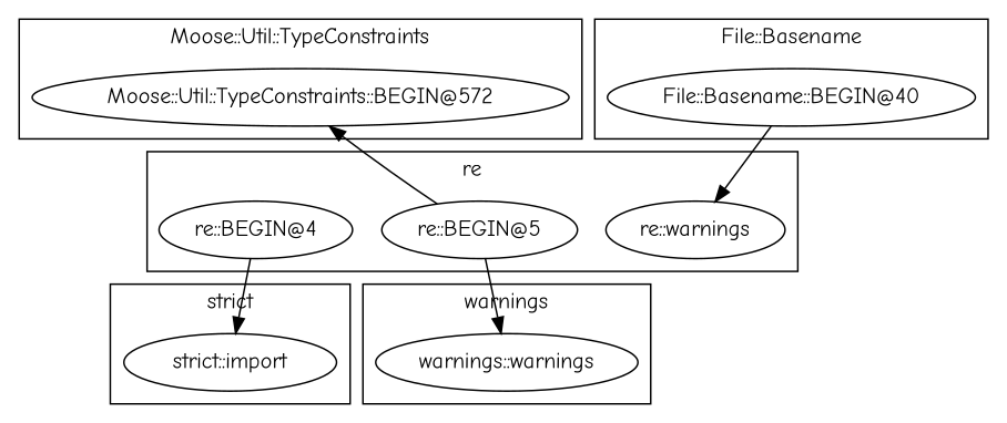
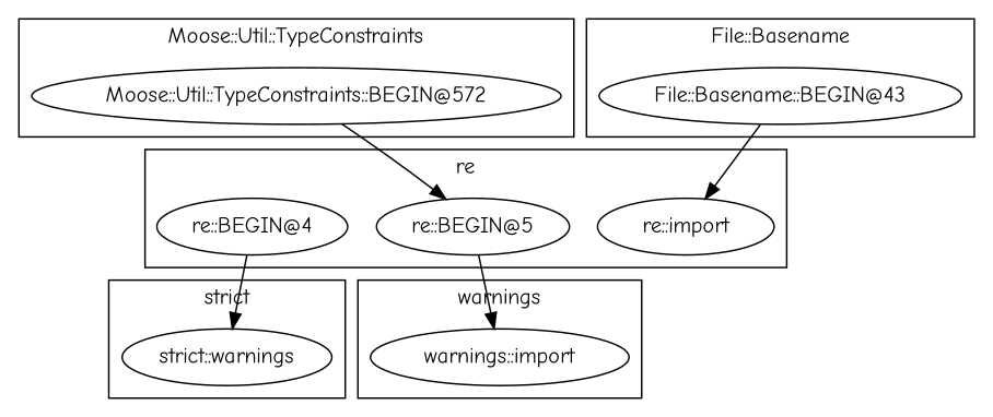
  digraph {
    fontname="Comic Neue"
    node [fontname="Comic Neue"]
    edge [fontname="Comic Neue"]
    "Moose::Util::TypeConstraints::BEGIN@572"
-   "warnings::import" [label="warnings::warnings"]
+   "warnings::import"
    "re::BEGIN@4"
-   "re::import" [label="re::warnings"]
+   "re::import"
    "re::BEGIN@5"
-   "strict::import"
-   "File::Basename::BEGIN@43" [label="File::Basename::BEGIN@40"]
+   "strict::import" [label="strict::warnings"]
+   "File::Basename::BEGIN@43"
    subgraph cluster_1 {
      label="Moose::Util::TypeConstraints"
      "Moose::Util::TypeConstraints::BEGIN@572"
    }
    subgraph cluster_2 {
      label=warnings
      "warnings::import"
    }
    subgraph cluster_3 {
      label=re
      "re::BEGIN@4"
      "re::import"
      "re::BEGIN@5"
    }
    subgraph cluster_4 {
      label="strict"
      "strict::import"
    }
    subgraph cluster_5 {
      label="File::Basename"
      "File::Basename::BEGIN@43"
    }
-   "re::BEGIN@5" -> "Moose::Util::TypeConstraints::BEGIN@572"
+   "Moose::Util::TypeConstraints::BEGIN@572" -> "re::BEGIN@5"
    "re::BEGIN@4" -> "strict::import"
    "re::BEGIN@5" -> "warnings::import"
    "File::Basename::BEGIN@43" -> "re::import"
  }
